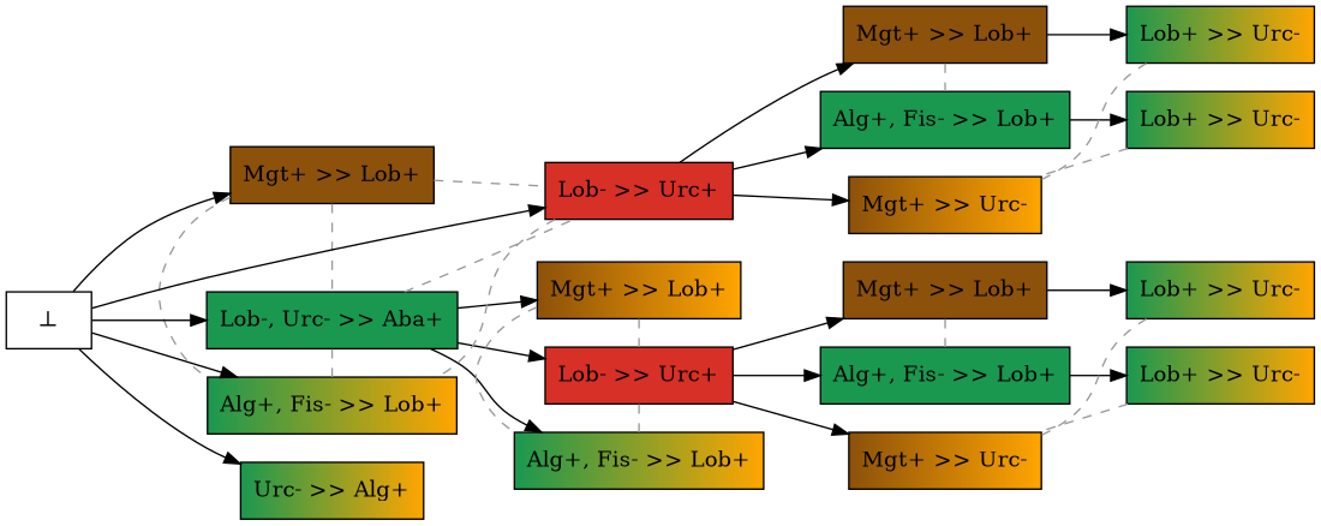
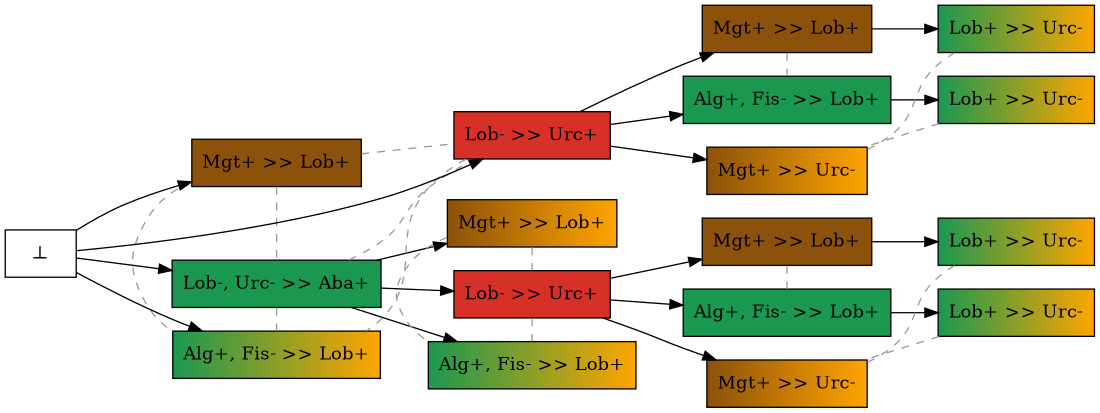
  digraph {
    rankdir=LR
    node [color=black fillcolor="#1a9850:orange" shape=box style=filled]
    n1 [fillcolor="#8c510a:#8c510a" label="Mgt+ >> Lob+"]
    n2 [fillcolor="#1a9850:#1a9850" label="Lob-, Urc- >> Aba+"]
    n3 [fillcolor="#d73027:#d73027" label="Lob- >> Urc+"]
    n4 [label="Alg+, Fis- >> Lob+"]
    n5 [fillcolor="#8c510a:orange" label="Mgt+ >> Lob+"]
    n6 [fillcolor="#d73027:#d73027" label="Lob- >> Urc+"]
    n7 [label="Alg+, Fis- >> Lob+"]
    n8 [fillcolor="#8c510a:#8c510a" label="Mgt+ >> Lob+"]
    n9 [fillcolor="#1a9850:#1a9850" label="Alg+, Fis- >> Lob+"]
    n10 [fillcolor="#8c510a:orange" label="Mgt+ >> Urc-"]
    n11 [fillcolor="#8c510a:#8c510a" label="Mgt+ >> Lob+"]
    n12 [fillcolor="#1a9850:#1a9850" label="Alg+, Fis- >> Lob+"]
    n13 [fillcolor="#8c510a:orange" label="Mgt+ >> Urc-"]
    n14 [label="Lob+ >> Urc-"]
    n15 [label="Lob+ >> Urc-"]
    n16 [label="Lob+ >> Urc-"]
    n17 [label="Lob+ >> Urc-"]
    n18 [fillcolor=white label="⊥" color=""]
-   n19 [label="Urc- >> Alg+"]
    n1 -> n2 [arrowhead=none color=gray60 constraint=false style=dashed]
    n1 -> n3 [arrowhead=none color=gray60 constraint=false style=dashed]
    n1 -> n4 [arrowhead=none color=gray60 constraint=false style=dashed]
    n2 -> n3 [arrowhead=none color=gray60 constraint=false style=dashed]
    n2 -> n4 [arrowhead=none color=gray60 constraint=false style=dashed]
    n2 -> n5 [minlen=1]
    n2 -> n6 [minlen=1]
    n2 -> n7 [minlen=1]
    n3 -> n4 [arrowhead=none color=gray60 constraint=false style=dashed]
    n3 -> n8 [minlen=1]
    n3 -> n9 [minlen=1]
    n3 -> n10 [minlen=1]
    n5 -> n6 [arrowhead=none color=gray60 constraint=false style=dashed]
    n5 -> n7 [arrowhead=none color=gray60 constraint=false style=dashed]
    n6 -> n7 [arrowhead=none color=gray60 constraint=false style=dashed]
    n6 -> n11 [minlen=1]
    n6 -> n12 [minlen=1]
    n6 -> n13 [minlen=1]
    n8 -> n9 [arrowhead=none color=gray60 constraint=false style=dashed]
    n8 -> n14 [minlen=1]
    n9 -> n15 [minlen=1]
    n11 -> n12 [arrowhead=none color=gray60 constraint=false style=dashed]
    n11 -> n16 [minlen=1]
    n12 -> n17 [minlen=1]
    n14 -> n10 [arrowhead=none color=gray60 constraint=false style=dashed]
    n15 -> n10 [arrowhead=none color=gray60 constraint=false style=dashed]
    n16 -> n13 [arrowhead=none color=gray60 constraint=false style=dashed]
    n17 -> n13 [arrowhead=none color=gray60 constraint=false style=dashed]
    n18 -> n1 [minlen=2]
    n18 -> n2 [minlen=2]
    n18 -> n3 [minlen=3]
    n18 -> n4 [minlen=2]
-   n18 -> n19 [minlen=2]
  }
